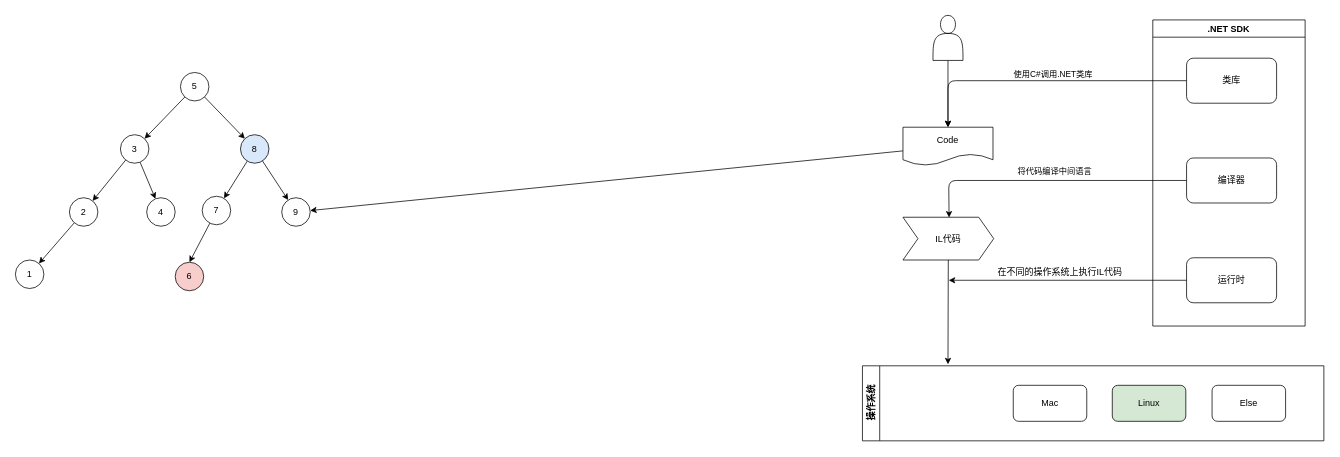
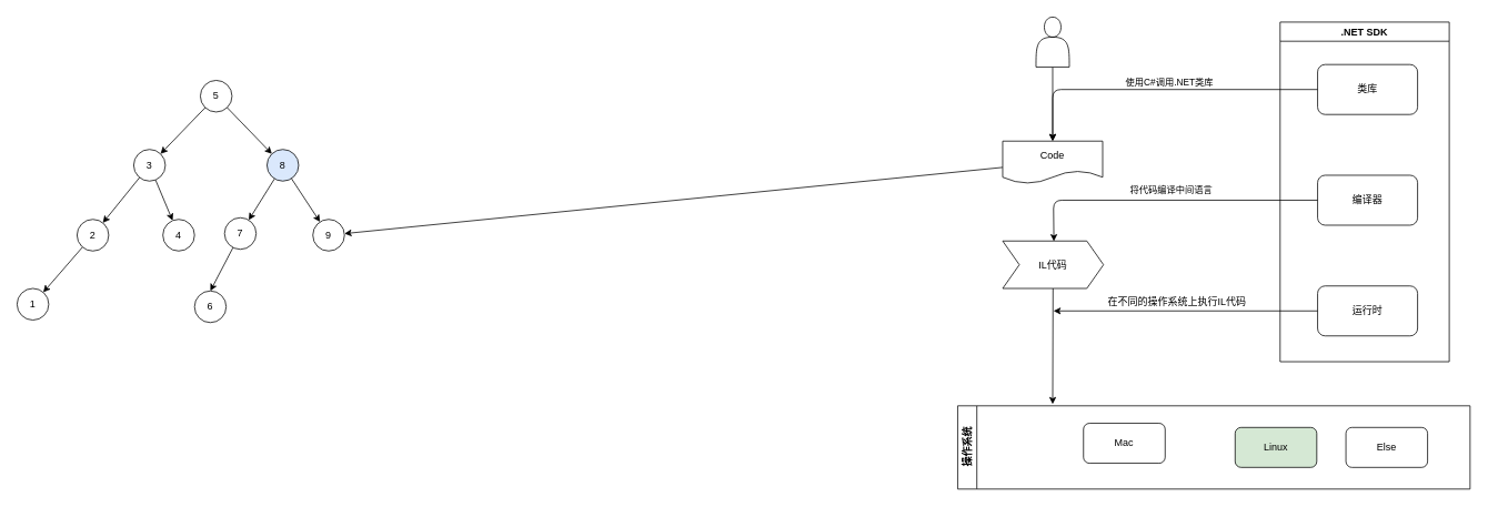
  <mxCell id="0" />
  <mxCell id="1" parent="0" />
  <mxCell id="2" value="" style="edgeStyle=none;html=1;" edge="1" parent="1" source="4" target="7"><mxGeometry relative="1" as="geometry" /></mxCell>
  <mxCell id="3" value="" style="edgeStyle=none;html=1;" edge="1" parent="1" source="4" target="13"><mxGeometry relative="1" as="geometry" /></mxCell>
  <mxCell id="4" value="5" style="ellipse;whiteSpace=wrap;html=1;aspect=fixed;" vertex="1" parent="1"><mxGeometry x="240" y="96" width="38" height="38" as="geometry" /></mxCell>
  <mxCell id="5" value="" style="edgeStyle=none;html=1;" edge="1" parent="1" source="7" target="9"><mxGeometry relative="1" as="geometry" /></mxCell>
  <mxCell id="6" value="" style="edgeStyle=none;html=1;" edge="1" parent="1" source="7" target="14"><mxGeometry relative="1" as="geometry" /></mxCell>
  <mxCell id="7" value="3" style="ellipse;whiteSpace=wrap;html=1;aspect=fixed;" vertex="1" parent="1"><mxGeometry x="160" y="179" width="38" height="38" as="geometry" /></mxCell>
  <mxCell id="8" value="" style="edgeStyle=none;html=1;" edge="1" parent="1" source="9" target="10"><mxGeometry relative="1" as="geometry" /></mxCell>
  <mxCell id="9" value="2" style="ellipse;whiteSpace=wrap;html=1;aspect=fixed;" vertex="1" parent="1"><mxGeometry x="92" y="263" width="38" height="38" as="geometry" /></mxCell>
  <mxCell id="10" value="1" style="ellipse;whiteSpace=wrap;html=1;aspect=fixed;" vertex="1" parent="1"><mxGeometry x="20" y="346" width="38" height="38" as="geometry" /></mxCell>
  <mxCell id="11" value="" style="edgeStyle=none;html=1;" edge="1" parent="1" source="13" target="16"><mxGeometry relative="1" as="geometry" /></mxCell>
  <mxCell id="12" value="" style="edgeStyle=none;html=1;" edge="1" parent="1" source="13" target="17"><mxGeometry relative="1" as="geometry" /></mxCell>
  <mxCell id="13" value="8&lt;br&gt;" style="ellipse;whiteSpace=wrap;html=1;aspect=fixed;fillColor=#dae8fc;" vertex="1" parent="1"><mxGeometry x="320" y="179" width="38" height="38" as="geometry" /></mxCell>
  <mxCell id="14" value="4" style="ellipse;whiteSpace=wrap;html=1;aspect=fixed;" vertex="1" parent="1"><mxGeometry x="195" y="263" width="38" height="38" as="geometry" /></mxCell>
  <mxCell id="15" style="edgeStyle=none;html=1;entryX=0.5;entryY=0;entryDx=0;entryDy=0;" edge="1" parent="1" source="16" target="18"><mxGeometry relative="1" as="geometry" /></mxCell>
  <mxCell id="16" value="7" style="ellipse;whiteSpace=wrap;html=1;aspect=fixed;" vertex="1" parent="1"><mxGeometry x="269" y="261" width="38" height="38" as="geometry" /></mxCell>
  <mxCell id="17" value="9" style="ellipse;whiteSpace=wrap;html=1;aspect=fixed;" vertex="1" parent="1"><mxGeometry x="375" y="263" width="38" height="38" as="geometry" /></mxCell>
- <mxCell id="18" value="6" style="ellipse;whiteSpace=wrap;html=1;aspect=fixed;fillColor=#f8cecc;" vertex="1" parent="1"><mxGeometry x="233" y="349" width="38" height="38" as="geometry" /></mxCell>
+ <mxCell id="18" value="6" style="ellipse;whiteSpace=wrap;html=1;aspect=fixed;" vertex="1" parent="1"><mxGeometry x="233" y="349" width="38" height="38" as="geometry" /></mxCell>
  <mxCell id="19" value="" style="edgeStyle=none;html=1;" edge="1" parent="1" source="20" target="22"><mxGeometry relative="1" as="geometry" /></mxCell>
  <mxCell id="20" value="" style="shape=actor;whiteSpace=wrap;html=1;" vertex="1" parent="1"><mxGeometry x="1243" y="20" width="40" height="60" as="geometry" /></mxCell>
  <mxCell id="21" value="" style="edgeStyle=none;html=1;" edge="1" parent="1" source="22" target="17"><mxGeometry relative="1" as="geometry" /></mxCell>
  <mxCell id="22" value="Code" style="shape=document;whiteSpace=wrap;html=1;boundedLbl=1;" vertex="1" parent="1"><mxGeometry x="1203" y="169" width="120" height="51" as="geometry" /></mxCell>
  <mxCell id="23" value=".NET SDK" style="swimlane;whiteSpace=wrap;html=1;" vertex="1" parent="1"><mxGeometry x="1536" y="26" width="203" height="408" as="geometry" /></mxCell>
  <mxCell id="24" value="类库" style="rounded=1;whiteSpace=wrap;html=1;" vertex="1" parent="23"><mxGeometry x="45" y="51" width="120" height="60" as="geometry" /></mxCell>
  <mxCell id="25" value="运行时" style="rounded=1;whiteSpace=wrap;html=1;" vertex="1" parent="23"><mxGeometry x="45" y="317" width="120" height="60" as="geometry" /></mxCell>
  <mxCell id="26" value="编译器" style="rounded=1;whiteSpace=wrap;html=1;" vertex="1" parent="23"><mxGeometry x="45" y="184" width="120" height="60" as="geometry" /></mxCell>
  <mxCell id="27" style="edgeStyle=none;html=1;entryX=0.5;entryY=0;entryDx=0;entryDy=0;" edge="1" parent="1" source="24" target="22"><mxGeometry relative="1" as="geometry"><Array as="points"><mxPoint x="1263" y="107" /></Array></mxGeometry></mxCell>
  <mxCell id="28" value="使用C#调用.NET类库" style="edgeLabel;html=1;align=center;verticalAlign=middle;resizable=0;points=[];" vertex="1" connectable="0" parent="27"><mxGeometry x="0.113" y="3" relative="1" as="geometry"><mxPoint x="32" y="-12" as="offset" /></mxGeometry></mxCell>
  <mxCell id="29" value="" style="edgeStyle=none;html=1;" edge="1" parent="1" source="30"><mxGeometry relative="1" as="geometry"><mxPoint x="1263" y="485" as="targetPoint" /></mxGeometry></mxCell>
  <mxCell id="30" value="IL代码" style="shape=step;perimeter=stepPerimeter;whiteSpace=wrap;html=1;fixedSize=1;" vertex="1" parent="1"><mxGeometry x="1203" y="289" width="121" height="57" as="geometry" /></mxCell>
  <mxCell id="31" style="edgeStyle=none;html=1;entryX=0.508;entryY=0.006;entryDx=0;entryDy=0;entryPerimeter=0;" edge="1" parent="1" source="26" target="30"><mxGeometry relative="1" as="geometry"><mxPoint x="1260" y="283" as="targetPoint" /><Array as="points"><mxPoint x="1264" y="240" /></Array></mxGeometry></mxCell>
  <mxCell id="32" value="将代码编译中间语言" style="edgeLabel;html=1;align=center;verticalAlign=middle;resizable=0;points=[];" vertex="1" connectable="0" parent="31"><mxGeometry x="-0.196" y="1" relative="1" as="geometry"><mxPoint x="-30" y="-14" as="offset" /></mxGeometry></mxCell>
  <mxCell id="33" value="操作系统" style="swimlane;horizontal=0;whiteSpace=wrap;html=1;" vertex="1" parent="1"><mxGeometry x="1149" y="487" width="615" height="100" as="geometry" /></mxCell>
- <mxCell id="34" value="Mac" style="rounded=1;whiteSpace=wrap;html=1;" vertex="1" parent="33"><mxGeometry x="201" y="26" width="98" height="48" as="geometry" /></mxCell>
+ <mxCell id="34" value="Mac" style="rounded=1;whiteSpace=wrap;html=1;" vertex="1" parent="33"><mxGeometry x="151" y="21" width="98" height="48" as="geometry" /></mxCell>
  <mxCell id="35" value="Linux" style="rounded=1;whiteSpace=wrap;html=1;fillColor=#d5e8d4;" vertex="1" parent="33"><mxGeometry x="333" y="26" width="98" height="48" as="geometry" /></mxCell>
  <mxCell id="36" value="Else" style="rounded=1;whiteSpace=wrap;html=1;" vertex="1" parent="33"><mxGeometry x="466" y="26" width="98" height="48" as="geometry" /></mxCell>
  <mxCell id="37" style="edgeStyle=none;html=1;" edge="1" parent="1" source="25"><mxGeometry relative="1" as="geometry"><mxPoint x="1264" y="373" as="targetPoint" /></mxGeometry></mxCell>
  <mxCell id="38" value="在不同的操作系统上执行IL代码" style="text;html=1;align=center;verticalAlign=middle;resizable=0;points=[];autosize=1;strokeColor=none;fillColor=none;" vertex="1" parent="1"><mxGeometry x="1320" y="349" width="184" height="26" as="geometry" /></mxCell>
